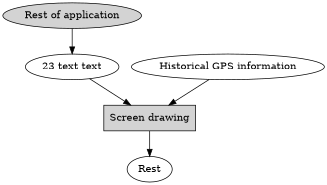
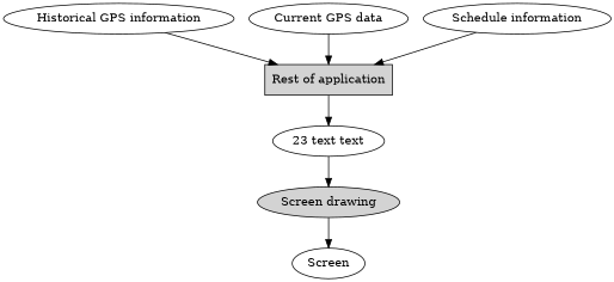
  digraph {
-   "Rest of application" [fillcolor=lightgrey shape=ellipse style=filled]
+   "Rest of application" [fillcolor=lightgrey shape=box style=filled]
    n2 [label="23 text text"]
-   "Screen drawing" [fillcolor=lightgrey shape=box style=filled]
-   Screen [label=Rest]
+   "Screen drawing" [fillcolor=lightgrey shape=ellipse style=filled]
+   Screen
    n5 [label="Historical GPS information"]
+   "Current GPS data"
+   "Schedule information"
    "Rest of application" -> n2
    n2 -> "Screen drawing"
    "Screen drawing" -> Screen
-   n5 -> "Screen drawing"
+   n5 -> "Rest of application"
+   "Current GPS data" -> "Rest of application"
+   "Schedule information" -> "Rest of application"
  }
